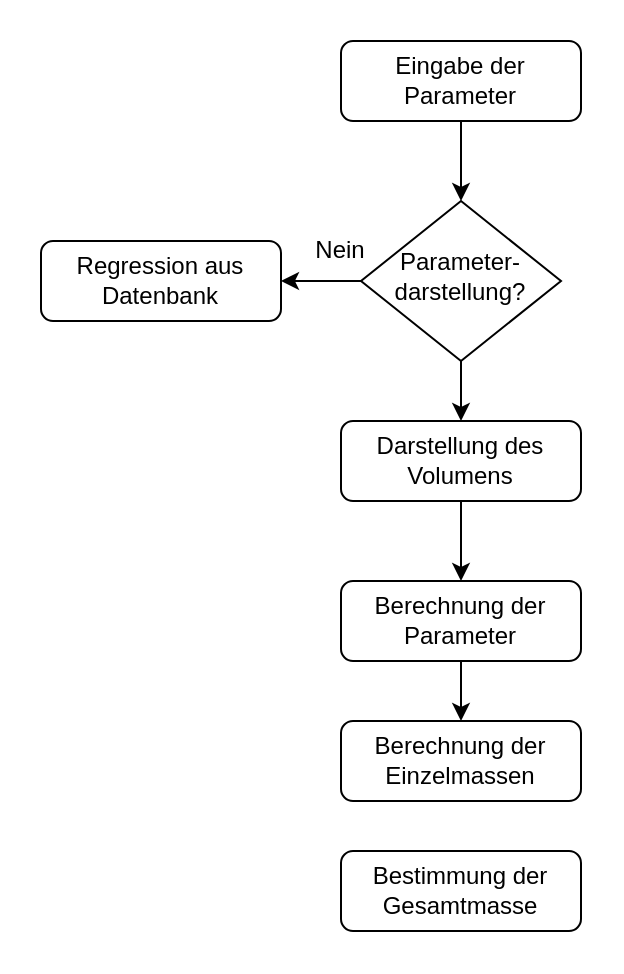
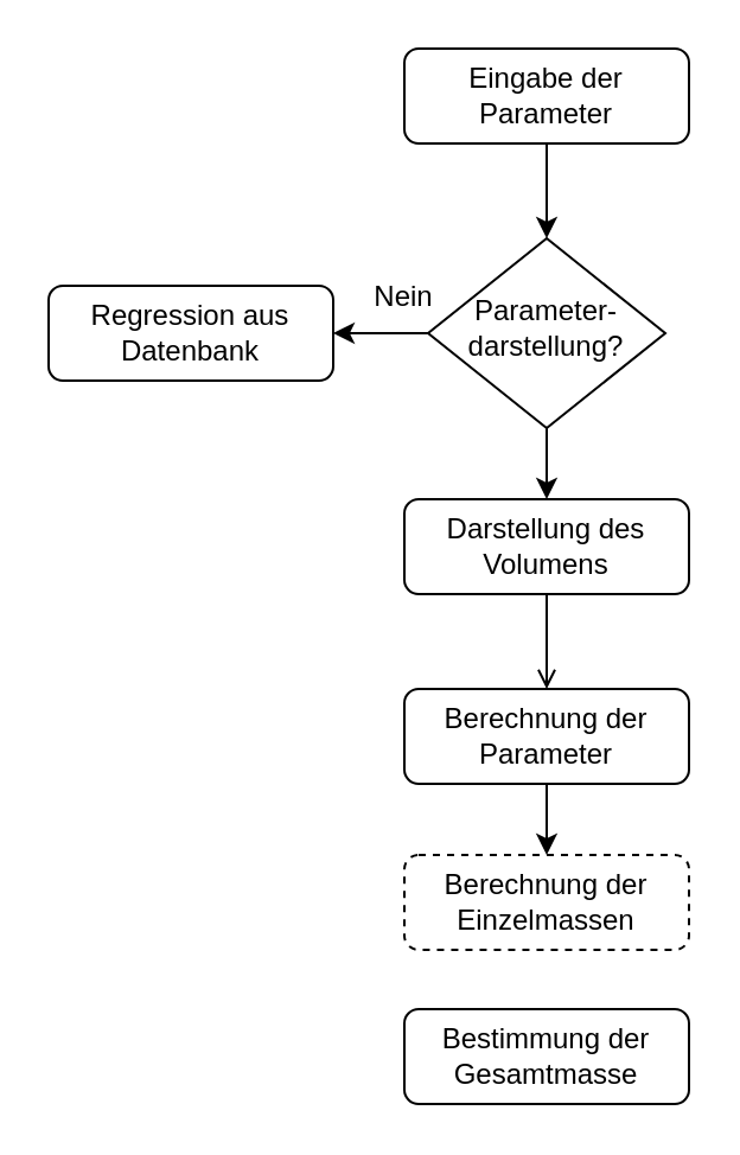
  <mxCell id="0" />
  <mxCell id="1" parent="0" />
  <mxCell id="2" style="edgeStyle=orthogonalEdgeStyle;rounded=0;orthogonalLoop=1;jettySize=auto;html=1;exitX=0.5;exitY=1;exitDx=0;exitDy=0;entryX=0.5;entryY=0;entryDx=0;entryDy=0;" parent="1" source="3" target="6" edge="1"><mxGeometry relative="1" as="geometry" /></mxCell>
  <mxCell id="3" value="Eingabe der Parameter" style="rounded=1;whiteSpace=wrap;html=1;fontSize=12;glass=0;strokeWidth=1;shadow=0;" parent="1" vertex="1"><mxGeometry x="170" y="20" width="120" height="40" as="geometry" /></mxCell>
  <mxCell id="4" style="edgeStyle=orthogonalEdgeStyle;rounded=0;orthogonalLoop=1;jettySize=auto;html=1;exitX=0;exitY=0.5;exitDx=0;exitDy=0;entryX=1;entryY=0.5;entryDx=0;entryDy=0;" parent="1" source="6" target="9" edge="1"><mxGeometry relative="1" as="geometry" /></mxCell>
  <mxCell id="5" style="edgeStyle=orthogonalEdgeStyle;rounded=0;orthogonalLoop=1;jettySize=auto;html=1;exitX=0.5;exitY=1;exitDx=0;exitDy=0;entryX=0.5;entryY=0;entryDx=0;entryDy=0;" parent="1" source="6" target="8" edge="1"><mxGeometry relative="1" as="geometry" /></mxCell>
  <mxCell id="6" value="Parameter-darstellung?" style="rhombus;whiteSpace=wrap;html=1;shadow=0;fontFamily=Helvetica;fontSize=12;align=center;strokeWidth=1;spacing=6;spacingTop=-4;" parent="1" vertex="1"><mxGeometry x="180" y="100" width="100" height="80" as="geometry" /></mxCell>
- <mxCell id="7" style="edgeStyle=orthogonalEdgeStyle;rounded=0;orthogonalLoop=1;jettySize=auto;html=1;exitX=0.5;exitY=1;exitDx=0;exitDy=0;" parent="1" source="8" target="12" edge="1"><mxGeometry relative="1" as="geometry" /></mxCell>
+ <mxCell id="7" style="edgeStyle=orthogonalEdgeStyle;rounded=0;orthogonalLoop=1;jettySize=auto;html=1;exitX=0.5;exitY=1;exitDx=0;exitDy=0;endArrow=open;" parent="1" source="8" target="12" edge="1"><mxGeometry relative="1" as="geometry" /></mxCell>
  <mxCell id="8" value="Darstellung des Volumens" style="rounded=1;whiteSpace=wrap;html=1;fontSize=12;glass=0;strokeWidth=1;shadow=0;" parent="1" vertex="1"><mxGeometry x="170" y="210" width="120" height="40" as="geometry" /></mxCell>
  <mxCell id="9" value="Regression aus Datenbank" style="rounded=1;whiteSpace=wrap;html=1;fontSize=12;glass=0;strokeWidth=1;shadow=0;" parent="1" vertex="1"><mxGeometry x="20" y="120" width="120" height="40" as="geometry" /></mxCell>
  <mxCell id="10" value="Nein" style="text;html=1;strokeColor=none;fillColor=none;align=center;verticalAlign=middle;whiteSpace=wrap;rounded=0;" parent="1" vertex="1"><mxGeometry x="140" y="110" width="60" height="30" as="geometry" /></mxCell>
  <mxCell id="11" style="edgeStyle=orthogonalEdgeStyle;rounded=0;orthogonalLoop=1;jettySize=auto;html=1;exitX=0.5;exitY=1;exitDx=0;exitDy=0;entryX=0.5;entryY=0;entryDx=0;entryDy=0;" parent="1" source="12" target="13" edge="1"><mxGeometry relative="1" as="geometry" /></mxCell>
  <mxCell id="12" value="Berechnung der Parameter" style="rounded=1;whiteSpace=wrap;html=1;fontSize=12;glass=0;strokeWidth=1;shadow=0;" parent="1" vertex="1"><mxGeometry x="170" y="290" width="120" height="40" as="geometry" /></mxCell>
- <mxCell id="13" value="Berechnung der Einzelmassen" style="rounded=1;whiteSpace=wrap;html=1;fontSize=12;glass=0;strokeWidth=1;shadow=0;" parent="1" vertex="1"><mxGeometry x="170" y="360" width="120" height="40" as="geometry" /></mxCell>
+ <mxCell id="13" value="Berechnung der Einzelmassen" style="rounded=1;whiteSpace=wrap;html=1;fontSize=12;glass=0;strokeWidth=1;shadow=0;dashed=1;" parent="1" vertex="1"><mxGeometry x="170" y="360" width="120" height="40" as="geometry" /></mxCell>
  <mxCell id="14" value="Bestimmung der Gesamtmasse" style="rounded=1;whiteSpace=wrap;html=1;fontSize=12;glass=0;strokeWidth=1;shadow=0;" parent="1" vertex="1"><mxGeometry x="170" y="425" width="120" height="40" as="geometry" /></mxCell>
